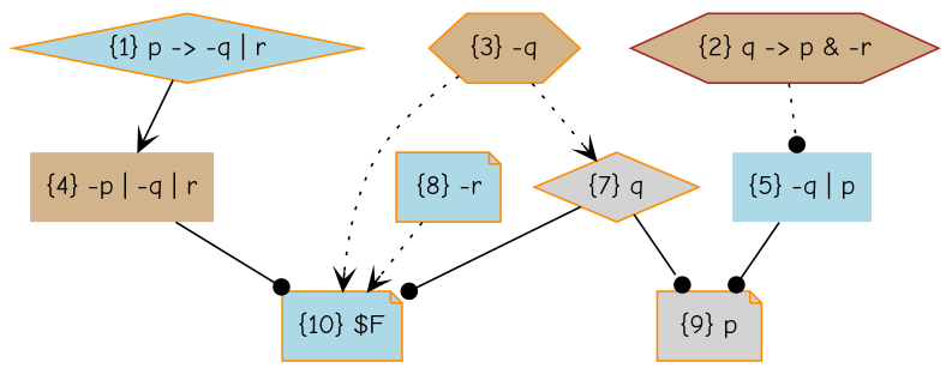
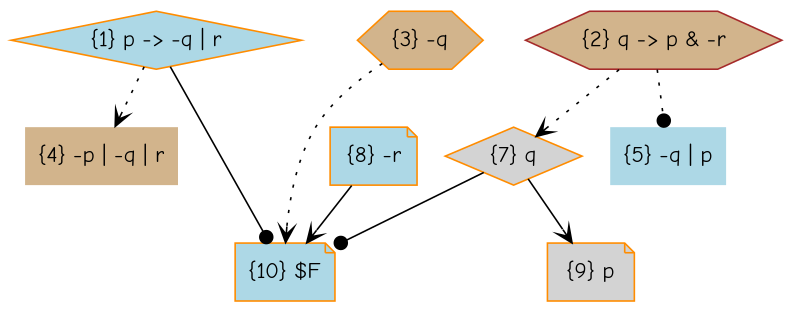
  strict digraph {
    fontname="Comic Neue"
    root=10
    node [color=darkorange fillcolor=lightblue fontname="Comic Neue" shape=note style=filled]
    edge [arrowhead=vee fontname="Comic Neue" style=solid]
    n1 [label="{1} p -> -q | r" shape=diamond]
    n2 [fillcolor=tan label="{4} -p | -q | r" shape=plaintext]
    n3 [label="{10} $F"]
    n4 [color=brown fillcolor=tan label="{2} q -> p & -r" shape=hexagon]
    n5 [label="{5} -q | p" shape=plaintext]
    n6 [fillcolor=lightgrey label="{9} p"]
    n7 [fillcolor=tan label="{3} -q" shape=hexagon]
    n8 [fillcolor=lightgrey label="{7} q" shape=diamond]
    n9 [label="{8} -r"]
-   n1 -> n2
-   n2 -> n3 [arrowhead=dot]
+   n1 -> n2 [style=dotted]
+   n1 -> n3 [arrowhead=dot]
    n4 -> n5 [arrowhead=dot style=dotted]
-   n5 -> n6 [arrowhead=dot]
    n7 -> n3 [style=dotted]
-   n7 -> n8 [style=dotted]
+   n4 -> n8 [style=dotted]
    n8 -> n3 [arrowhead=dot]
-   n8 -> n6 [arrowhead=dot]
-   n9 -> n3 [style=dotted]
+   n8 -> n6
+   n9 -> n3
  }
